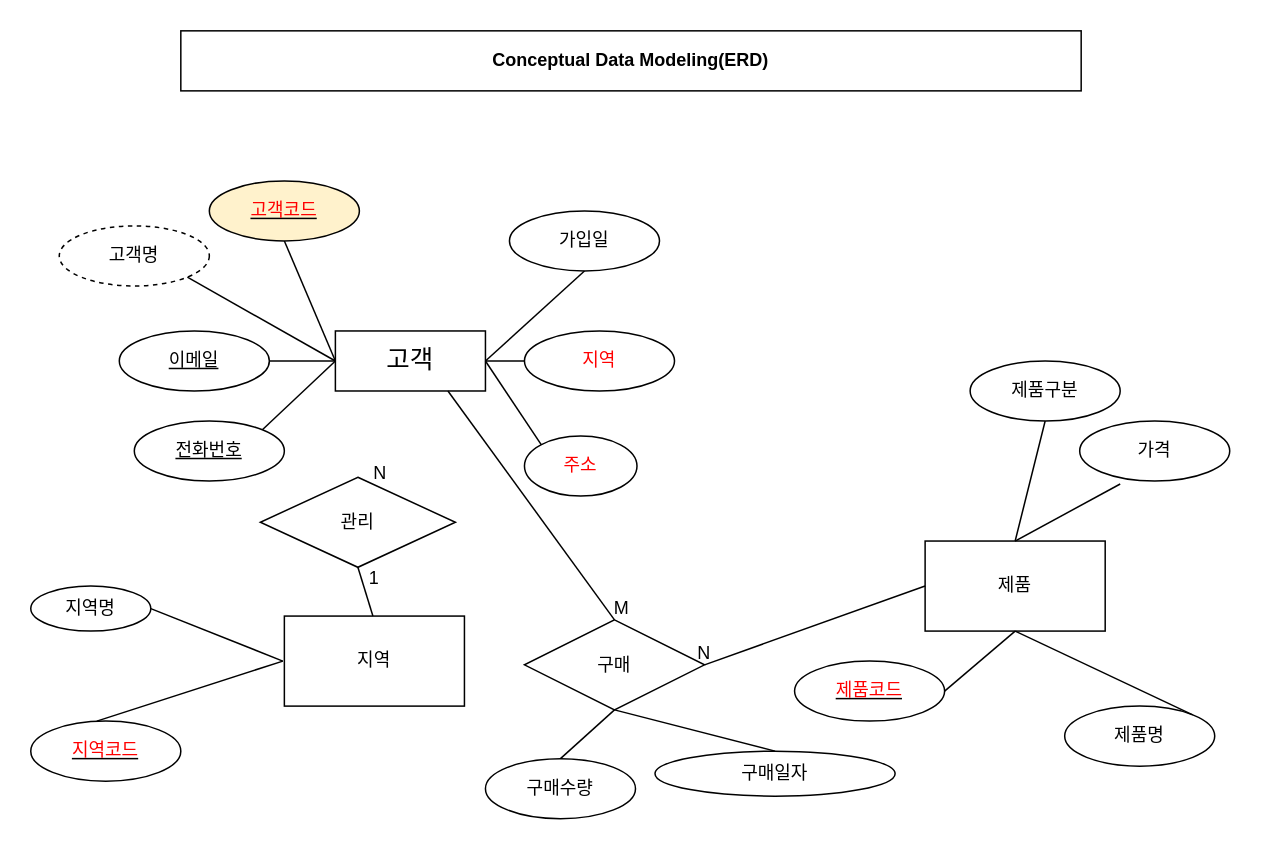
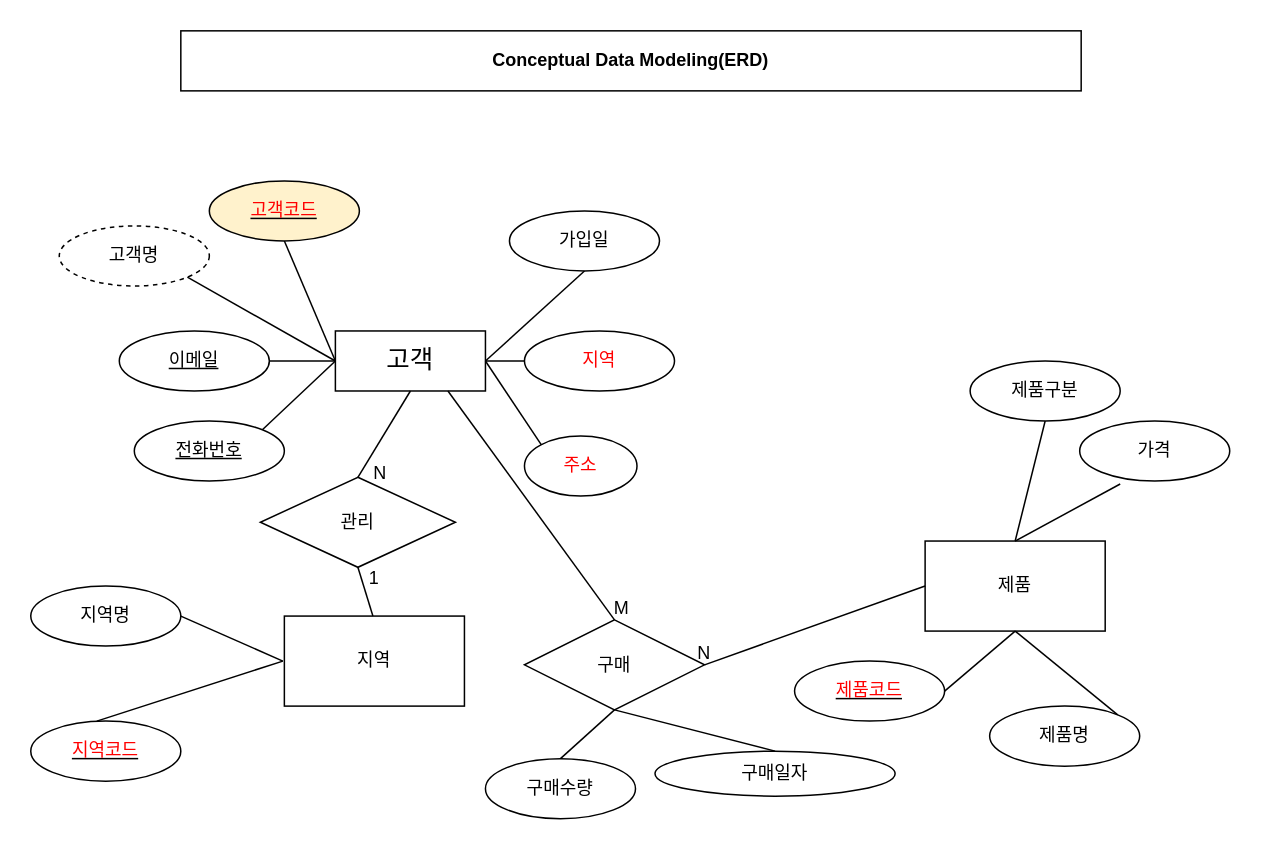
  <mxCell id="0" />
  <mxCell id="1" parent="0" />
  <mxCell id="2" value="고객" style="whiteSpace=wrap;html=1;align=center;fontSize=17;" parent="1" vertex="1"><mxGeometry x="223" y="220" width="100" height="40" as="geometry" /></mxCell>
  <mxCell id="3" value="고객명" style="ellipse;whiteSpace=wrap;html=1;align=center;dashed=1;" parent="1" vertex="1"><mxGeometry x="39" y="150" width="100" height="40" as="geometry" /></mxCell>
  <mxCell id="4" value="" style="endArrow=none;html=1;rounded=0;entryX=0;entryY=0.5;entryDx=0;entryDy=0;exitX=1;exitY=1;exitDx=0;exitDy=0;" parent="1" source="3" target="2" edge="1"><mxGeometry relative="1" as="geometry"><mxPoint x="223" y="180" as="sourcePoint" /><mxPoint x="349" y="180" as="targetPoint" /></mxGeometry></mxCell>
  <mxCell id="5" value="&lt;u&gt;전화번호&lt;/u&gt;" style="ellipse;whiteSpace=wrap;html=1;align=center;" parent="1" vertex="1"><mxGeometry x="89" y="280" width="100" height="40" as="geometry" /></mxCell>
  <mxCell id="6" value="가입일" style="ellipse;whiteSpace=wrap;html=1;align=center;" parent="1" vertex="1"><mxGeometry x="339" y="140" width="100" height="40" as="geometry" /></mxCell>
  <mxCell id="7" value="&lt;font color=&quot;#ff0000&quot;&gt;주소&lt;/font&gt;" style="ellipse;whiteSpace=wrap;html=1;align=center;" parent="1" vertex="1"><mxGeometry x="349" y="290" width="75" height="40" as="geometry" /></mxCell>
  <mxCell id="8" value="&lt;u&gt;이메일&lt;/u&gt;" style="ellipse;whiteSpace=wrap;html=1;align=center;" parent="1" vertex="1"><mxGeometry x="79" y="220" width="100" height="40" as="geometry" /></mxCell>
  <mxCell id="9" value="&lt;font color=&quot;#ff0000&quot;&gt;지역&lt;/font&gt;" style="ellipse;whiteSpace=wrap;html=1;align=center;" parent="1" vertex="1"><mxGeometry x="349" y="220" width="100" height="40" as="geometry" /></mxCell>
  <mxCell id="10" value="" style="endArrow=none;html=1;rounded=0;entryX=0.5;entryY=1;entryDx=0;entryDy=0;exitX=1;exitY=0.5;exitDx=0;exitDy=0;" parent="1" source="2" edge="1" target="6"><mxGeometry relative="1" as="geometry"><mxPoint x="339" y="200" as="sourcePoint" /><mxPoint x="339" y="160" as="targetPoint" /></mxGeometry></mxCell>
  <mxCell id="11" value="" style="endArrow=none;html=1;rounded=0;entryX=0;entryY=0.5;entryDx=0;entryDy=0;exitX=1;exitY=0.5;exitDx=0;exitDy=0;" parent="1" source="2" target="9" edge="1"><mxGeometry relative="1" as="geometry"><mxPoint x="349" y="340" as="sourcePoint" /><mxPoint x="509" y="340" as="targetPoint" /></mxGeometry></mxCell>
  <mxCell id="12" value="" style="endArrow=none;html=1;rounded=0;entryX=0;entryY=0;entryDx=0;entryDy=0;exitX=1;exitY=0.5;exitDx=0;exitDy=0;" parent="1" source="2" target="7" edge="1"><mxGeometry relative="1" as="geometry"><mxPoint x="359" y="350" as="sourcePoint" /><mxPoint x="519" y="350" as="targetPoint" /></mxGeometry></mxCell>
  <mxCell id="13" value="" style="endArrow=none;html=1;rounded=0;entryX=1;entryY=0.5;entryDx=0;entryDy=0;exitX=0;exitY=0.5;exitDx=0;exitDy=0;" parent="1" source="2" target="8" edge="1"><mxGeometry relative="1" as="geometry"><mxPoint x="369" y="360" as="sourcePoint" /><mxPoint x="529" y="360" as="targetPoint" /></mxGeometry></mxCell>
  <mxCell id="14" value="" style="endArrow=none;html=1;rounded=0;entryX=1;entryY=0;entryDx=0;entryDy=0;exitX=0;exitY=0.5;exitDx=0;exitDy=0;" parent="1" source="2" target="5" edge="1"><mxGeometry relative="1" as="geometry"><mxPoint x="379" y="370" as="sourcePoint" /><mxPoint x="539" y="370" as="targetPoint" /></mxGeometry></mxCell>
  <mxCell id="15" value="&lt;u&gt;&lt;font color=&quot;#ff0000&quot;&gt;고객코드&lt;/font&gt;&lt;/u&gt;" style="ellipse;whiteSpace=wrap;html=1;align=center;fillColor=#fff2cc;" parent="1" vertex="1"><mxGeometry x="139" y="120" width="100" height="40" as="geometry" /></mxCell>
  <mxCell id="16" value="" style="endArrow=none;html=1;rounded=0;entryX=0;entryY=0.5;entryDx=0;entryDy=0;exitX=0.5;exitY=1;exitDx=0;exitDy=0;" parent="1" source="15" target="2" edge="1"><mxGeometry relative="1" as="geometry"><mxPoint x="283" y="270" as="sourcePoint" /><mxPoint x="279" y="300" as="targetPoint" /></mxGeometry></mxCell>
  <mxCell id="17" value="지역" style="rounded=0;whiteSpace=wrap;html=1;" vertex="1" parent="1"><mxGeometry x="189" y="410" width="120" height="60" as="geometry" /></mxCell>
  <mxCell id="18" value="&lt;u&gt;&lt;font color=&quot;#ff0000&quot;&gt;지역코드&lt;/font&gt;&lt;/u&gt;" style="ellipse;whiteSpace=wrap;html=1;align=center;" vertex="1" parent="1"><mxGeometry x="20" y="480" width="100" height="40" as="geometry" /></mxCell>
- <mxCell id="19" value="지역명" style="ellipse;whiteSpace=wrap;html=1;align=center;" vertex="1" parent="1"><mxGeometry x="20" y="390" width="80" height="30" as="geometry" /></mxCell>
+ <mxCell id="19" value="지역명" style="ellipse;whiteSpace=wrap;html=1;align=center;" vertex="1" parent="1"><mxGeometry x="20" y="390" width="100" height="40" as="geometry" /></mxCell>
  <mxCell id="20" value="" style="endArrow=none;html=1;rounded=0;entryX=0.5;entryY=0;entryDx=0;entryDy=0;exitX=0;exitY=0.5;exitDx=0;exitDy=0;" edge="1" parent="1"><mxGeometry relative="1" as="geometry"><mxPoint x="188" y="440" as="sourcePoint" /><mxPoint x="64" y="480" as="targetPoint" /></mxGeometry></mxCell>
  <mxCell id="21" value="" style="endArrow=none;html=1;rounded=0;entryX=1;entryY=0.5;entryDx=0;entryDy=0;exitX=0;exitY=0.5;exitDx=0;exitDy=0;" edge="1" parent="1" target="19"><mxGeometry relative="1" as="geometry"><mxPoint x="188" y="440" as="sourcePoint" /><mxPoint x="109.355" y="424.142" as="targetPoint" /></mxGeometry></mxCell>
  <mxCell id="22" value="제품" style="rounded=0;whiteSpace=wrap;html=1;" vertex="1" parent="1"><mxGeometry x="616" y="360" width="120" height="60" as="geometry" /></mxCell>
- <mxCell id="23" value="제품명" style="ellipse;whiteSpace=wrap;html=1;align=center;" vertex="1" parent="1"><mxGeometry x="709" y="470" width="100" height="40" as="geometry" /></mxCell>
+ <mxCell id="23" value="제품명" style="ellipse;whiteSpace=wrap;html=1;align=center;" vertex="1" parent="1"><mxGeometry x="659" y="470" width="100" height="40" as="geometry" /></mxCell>
  <mxCell id="24" value="&lt;u&gt;&lt;font color=&quot;#ff0000&quot;&gt;제품코드&lt;/font&gt;&lt;/u&gt;" style="ellipse;whiteSpace=wrap;html=1;align=center;" vertex="1" parent="1"><mxGeometry x="529" y="440" width="100" height="40" as="geometry" /></mxCell>
  <mxCell id="25" value="제품구분" style="ellipse;whiteSpace=wrap;html=1;align=center;" vertex="1" parent="1"><mxGeometry x="646" y="240" width="100" height="40" as="geometry" /></mxCell>
  <mxCell id="26" value="가격" style="ellipse;whiteSpace=wrap;html=1;align=center;" vertex="1" parent="1"><mxGeometry x="719" y="280" width="100" height="40" as="geometry" /></mxCell>
  <mxCell id="27" value="" style="endArrow=none;html=1;rounded=0;entryX=1;entryY=0;entryDx=0;entryDy=0;exitX=0.5;exitY=1;exitDx=0;exitDy=0;" edge="1" parent="1" source="22" target="23"><mxGeometry relative="1" as="geometry"><mxPoint x="669" y="460" as="sourcePoint" /><mxPoint x="294" y="366" as="targetPoint" /></mxGeometry></mxCell>
  <mxCell id="28" value="" style="endArrow=none;html=1;rounded=0;exitX=0.27;exitY=1.05;exitDx=0;exitDy=0;entryX=0.5;entryY=0;entryDx=0;entryDy=0;exitPerimeter=0;" edge="1" parent="1" source="26" target="22"><mxGeometry relative="1" as="geometry"><mxPoint x="760.645" y="324.142" as="sourcePoint" /><mxPoint x="676" y="360" as="targetPoint" /></mxGeometry></mxCell>
  <mxCell id="29" value="" style="endArrow=none;html=1;rounded=0;exitX=0.5;exitY=1;exitDx=0;exitDy=0;" edge="1" parent="1"><mxGeometry relative="1" as="geometry"><mxPoint x="696" y="280" as="sourcePoint" /><mxPoint x="676" y="360" as="targetPoint" /></mxGeometry></mxCell>
  <mxCell id="30" value="" style="endArrow=none;html=1;rounded=0;entryX=1;entryY=0.5;entryDx=0;entryDy=0;exitX=0.5;exitY=1;exitDx=0;exitDy=0;" edge="1" parent="1" source="22" target="24"><mxGeometry relative="1" as="geometry"><mxPoint x="669" y="460" as="sourcePoint" /><mxPoint x="324" y="396" as="targetPoint" /></mxGeometry></mxCell>
  <mxCell id="31" value="관리" style="rhombus;whiteSpace=wrap;html=1;" vertex="1" parent="1"><mxGeometry x="173" y="317.5" width="130" height="60" as="geometry" /></mxCell>
  <mxCell id="32" value="" style="endArrow=none;html=1;rounded=0;entryX=0.5;entryY=0;entryDx=0;entryDy=0;exitX=0.5;exitY=1;exitDx=0;exitDy=0;" edge="1" parent="1" source="31"><mxGeometry relative="1" as="geometry"><mxPoint x="238" y="325" as="sourcePoint" /><mxPoint x="248" y="410" as="targetPoint" /></mxGeometry></mxCell>
+ <mxCell id="33" value="" style="endArrow=none;html=1;rounded=0;entryX=0.5;entryY=0;entryDx=0;entryDy=0;exitX=0.5;exitY=1;exitDx=0;exitDy=0;" edge="1" parent="1" source="2" target="31"><mxGeometry relative="1" as="geometry"><mxPoint x="263" y="370" as="sourcePoint" /><mxPoint x="283" y="350" as="targetPoint" /></mxGeometry></mxCell>
  <mxCell id="34" value="구매" style="shape=rhombus;perimeter=rhombusPerimeter;whiteSpace=wrap;html=1;align=center;" vertex="1" parent="1"><mxGeometry x="349" y="412.5" width="120" height="60" as="geometry" /></mxCell>
  <mxCell id="35" value="" style="endArrow=none;html=1;rounded=0;entryX=0.5;entryY=0;entryDx=0;entryDy=0;exitX=0.75;exitY=1;exitDx=0;exitDy=0;" edge="1" parent="1" source="2" target="34"><mxGeometry relative="1" as="geometry"><mxPoint x="273" y="380" as="sourcePoint" /><mxPoint x="283" y="445" as="targetPoint" /></mxGeometry></mxCell>
  <mxCell id="36" value="" style="endArrow=none;html=1;rounded=0;entryX=0;entryY=0.5;entryDx=0;entryDy=0;exitX=1;exitY=0.5;exitDx=0;exitDy=0;" edge="1" parent="1" source="34" target="22"><mxGeometry relative="1" as="geometry"><mxPoint x="283" y="390" as="sourcePoint" /><mxPoint x="293" y="455" as="targetPoint" /></mxGeometry></mxCell>
  <mxCell id="37" value="구매수량" style="ellipse;whiteSpace=wrap;html=1;align=center;" vertex="1" parent="1"><mxGeometry x="323" y="505" width="100" height="40" as="geometry" /></mxCell>
  <mxCell id="38" value="구매일자" style="ellipse;whiteSpace=wrap;html=1;align=center;" vertex="1" parent="1"><mxGeometry x="436" y="500" width="160" height="30" as="geometry" /></mxCell>
  <mxCell id="39" value="" style="endArrow=none;html=1;rounded=0;entryX=0.5;entryY=0;entryDx=0;entryDy=0;exitX=0.5;exitY=1;exitDx=0;exitDy=0;" edge="1" parent="1" source="34" target="38"><mxGeometry relative="1" as="geometry"><mxPoint x="273" y="380" as="sourcePoint" /><mxPoint x="243" y="423" as="targetPoint" /></mxGeometry></mxCell>
  <mxCell id="40" value="" style="endArrow=none;html=1;rounded=0;entryX=0.5;entryY=0;entryDx=0;entryDy=0;exitX=0.5;exitY=1;exitDx=0;exitDy=0;" edge="1" parent="1" source="34" target="37"><mxGeometry relative="1" as="geometry"><mxPoint x="283" y="390" as="sourcePoint" /><mxPoint x="253" y="433" as="targetPoint" /></mxGeometry></mxCell>
  <mxCell id="41" value="&lt;b&gt;Conceptual Data Modeling(ERD)&lt;/b&gt;" style="whiteSpace=wrap;html=1;align=center;" vertex="1" parent="1"><mxGeometry x="120" y="20" width="600" height="40" as="geometry" /></mxCell>
  <mxCell id="42" value="N" style="text;html=1;strokeColor=none;fillColor=none;align=center;verticalAlign=middle;whiteSpace=wrap;rounded=0;" vertex="1" parent="1"><mxGeometry x="223" y="300" width="60" height="30" as="geometry" /></mxCell>
  <mxCell id="43" value="M" style="text;html=1;strokeColor=none;fillColor=none;align=center;verticalAlign=middle;whiteSpace=wrap;rounded=0;" vertex="1" parent="1"><mxGeometry x="384" y="390" width="60" height="30" as="geometry" /></mxCell>
  <mxCell id="44" value="N" style="text;html=1;strokeColor=none;fillColor=none;align=center;verticalAlign=middle;whiteSpace=wrap;rounded=0;" vertex="1" parent="1"><mxGeometry x="439" y="420" width="60" height="30" as="geometry" /></mxCell>
  <mxCell id="45" value="1" style="text;html=1;strokeColor=none;fillColor=none;align=center;verticalAlign=middle;whiteSpace=wrap;rounded=0;" vertex="1" parent="1"><mxGeometry x="219" y="370" width="60" height="30" as="geometry" /></mxCell>
